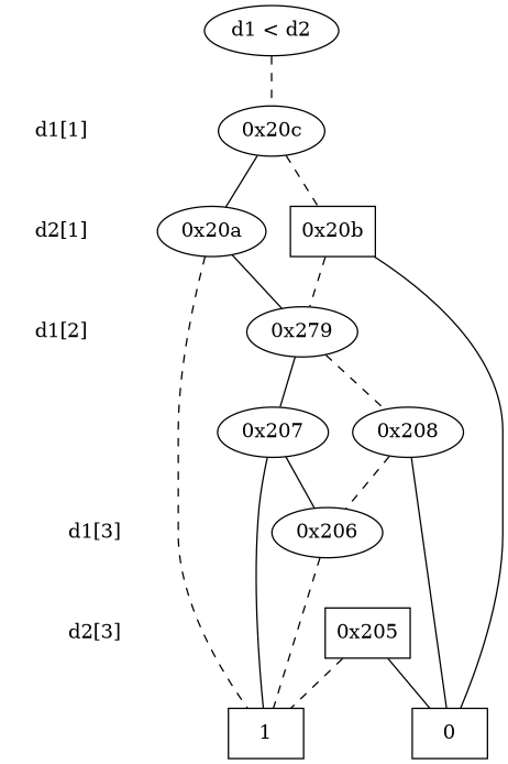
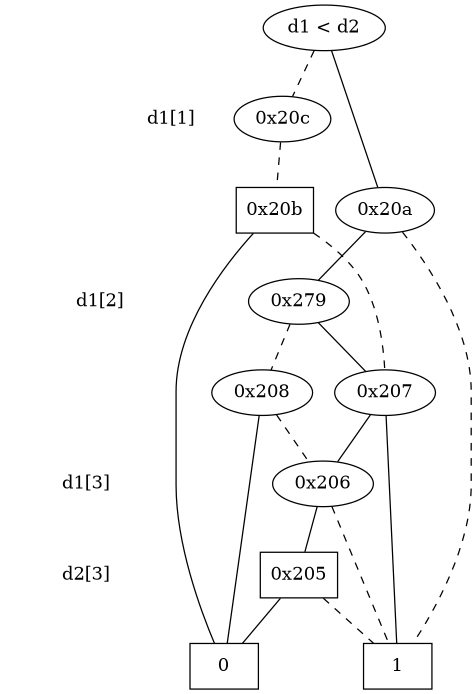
  digraph {
    edge [dir=none]
    "CONST NODES" [shape=plaintext style=invis]
    " d1[1] " [shape=plaintext]
-   " d2[1] " [shape=plaintext]
    " d1[2] " [shape=plaintext]
    " d1[3] " [shape=plaintext]
    " d2[3] " [shape=plaintext]
    "d1 < d2" [shape=ellipse]
    "0x20c"
    "0x20a"
    "0x20b" [shape=box]
    n11 [label="0x279"]
    "0x208"
    "0x207"
    "0x206"
    "0x205" [shape=box]
    n16 [label=0 shape=box]
    n17 [label=1 shape=box]
    subgraph sub_1 {
      "CONST NODES"
      " d1[1] "
-     " d2[1] "
      " d1[2] "
      " d1[3] "
      " d2[3] "
    }
    subgraph sub_2 {
      rank=same
      "d1 < d2"
    }
    subgraph sub_3 {
      rank=same
      " d1[1] "
      "0x20c"
    }
    subgraph sub_4 {
      rank=same
-     " d2[1] "
      "0x20a"
      "0x20b"
    }
    subgraph sub_5 {
      rank=same
      " d1[2] "
      n11
    }
    subgraph sub_6 {
      rank=same
      "0x208"
      "0x207"
    }
    subgraph sub_7 {
      rank=same
      " d1[3] "
      "0x206"
    }
    subgraph sub_8 {
      rank=same
      " d2[3] "
      "0x205"
    }
    subgraph sub_9 {
      rank=same
      "CONST NODES"
      subgraph sub_10 {
        rank=same
        n16
        n17
      }
    }
-   " d1[1] " -> " d2[1] " [style=invis]
-   " d2[1] " -> " d1[2] " [style=invis]
    " d1[3] " -> " d2[3] " [style=invis]
    " d2[3] " -> "CONST NODES" [style=invis]
    "d1 < d2" -> "0x20c" [style=dashed]
-   "0x20c" -> "0x20a"
+   "d1 < d2" -> "0x20a"
    "0x20c" -> "0x20b" [style=dashed]
    "0x20a" -> n11
    "0x20a" -> n17 [style=dashed]
-   "0x20b" -> n11 [style=dashed]
+   "0x20b" -> "0x207" [style=dashed]
    "0x20b" -> n16
    n11 -> "0x208" [style=dashed]
    n11 -> "0x207"
    "0x208" -> "0x206" [style=dashed]
    "0x208" -> n16
    "0x207" -> "0x206"
    "0x207" -> n17 [style=solid]
+   "0x206" -> "0x205"
    "0x206" -> n17 [style=dashed]
    "0x205" -> n16
    "0x205" -> n17 [style=dashed]
  }
